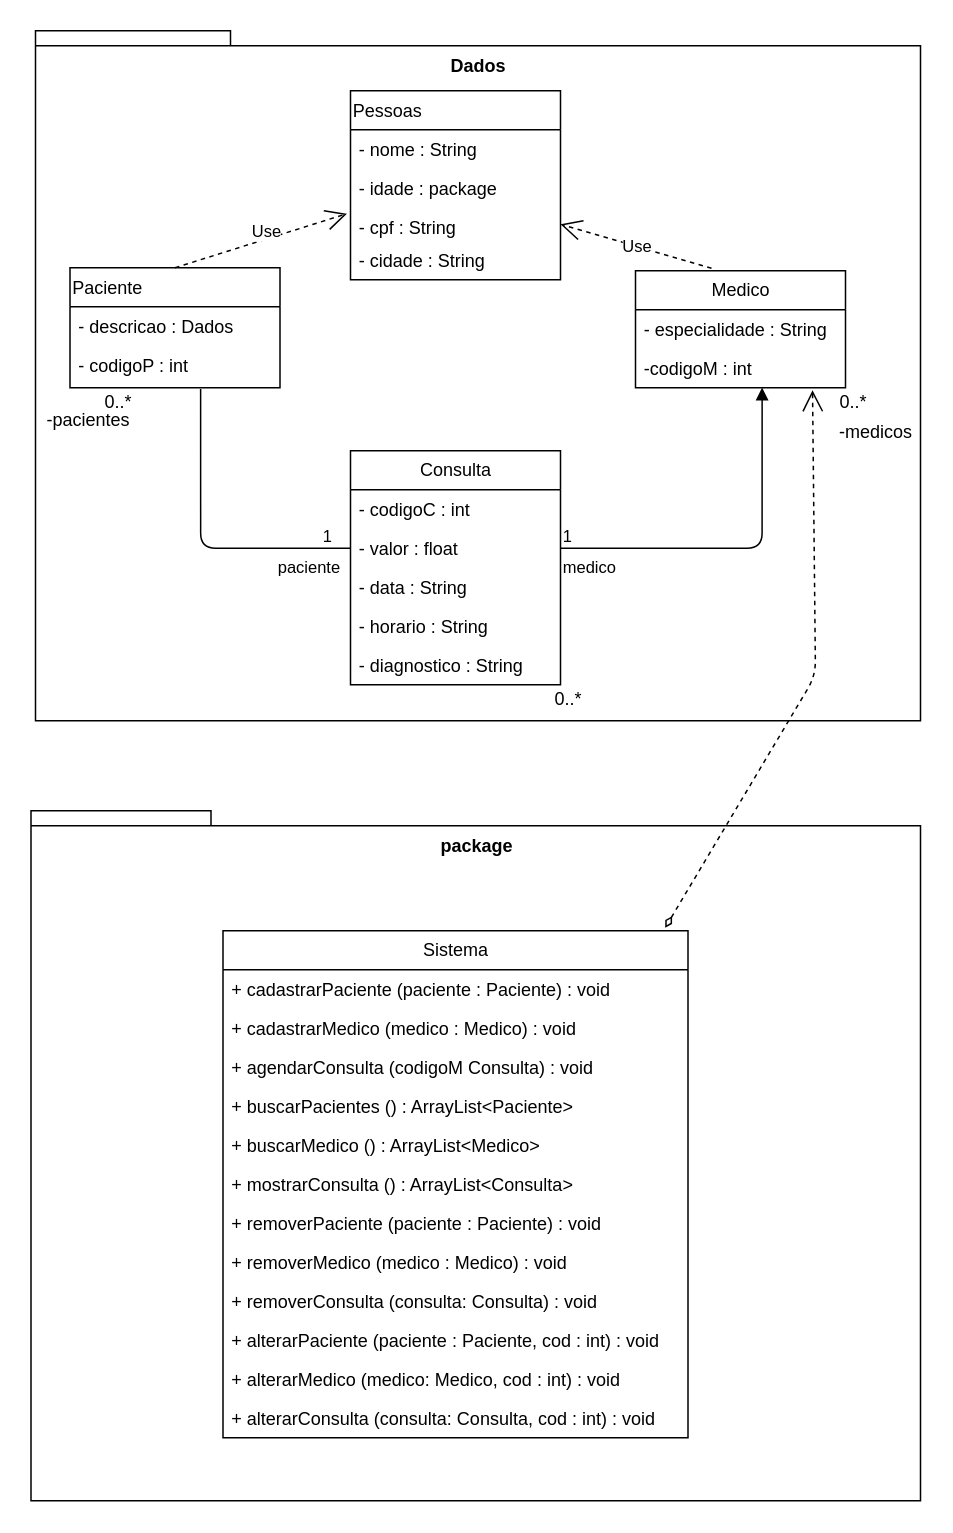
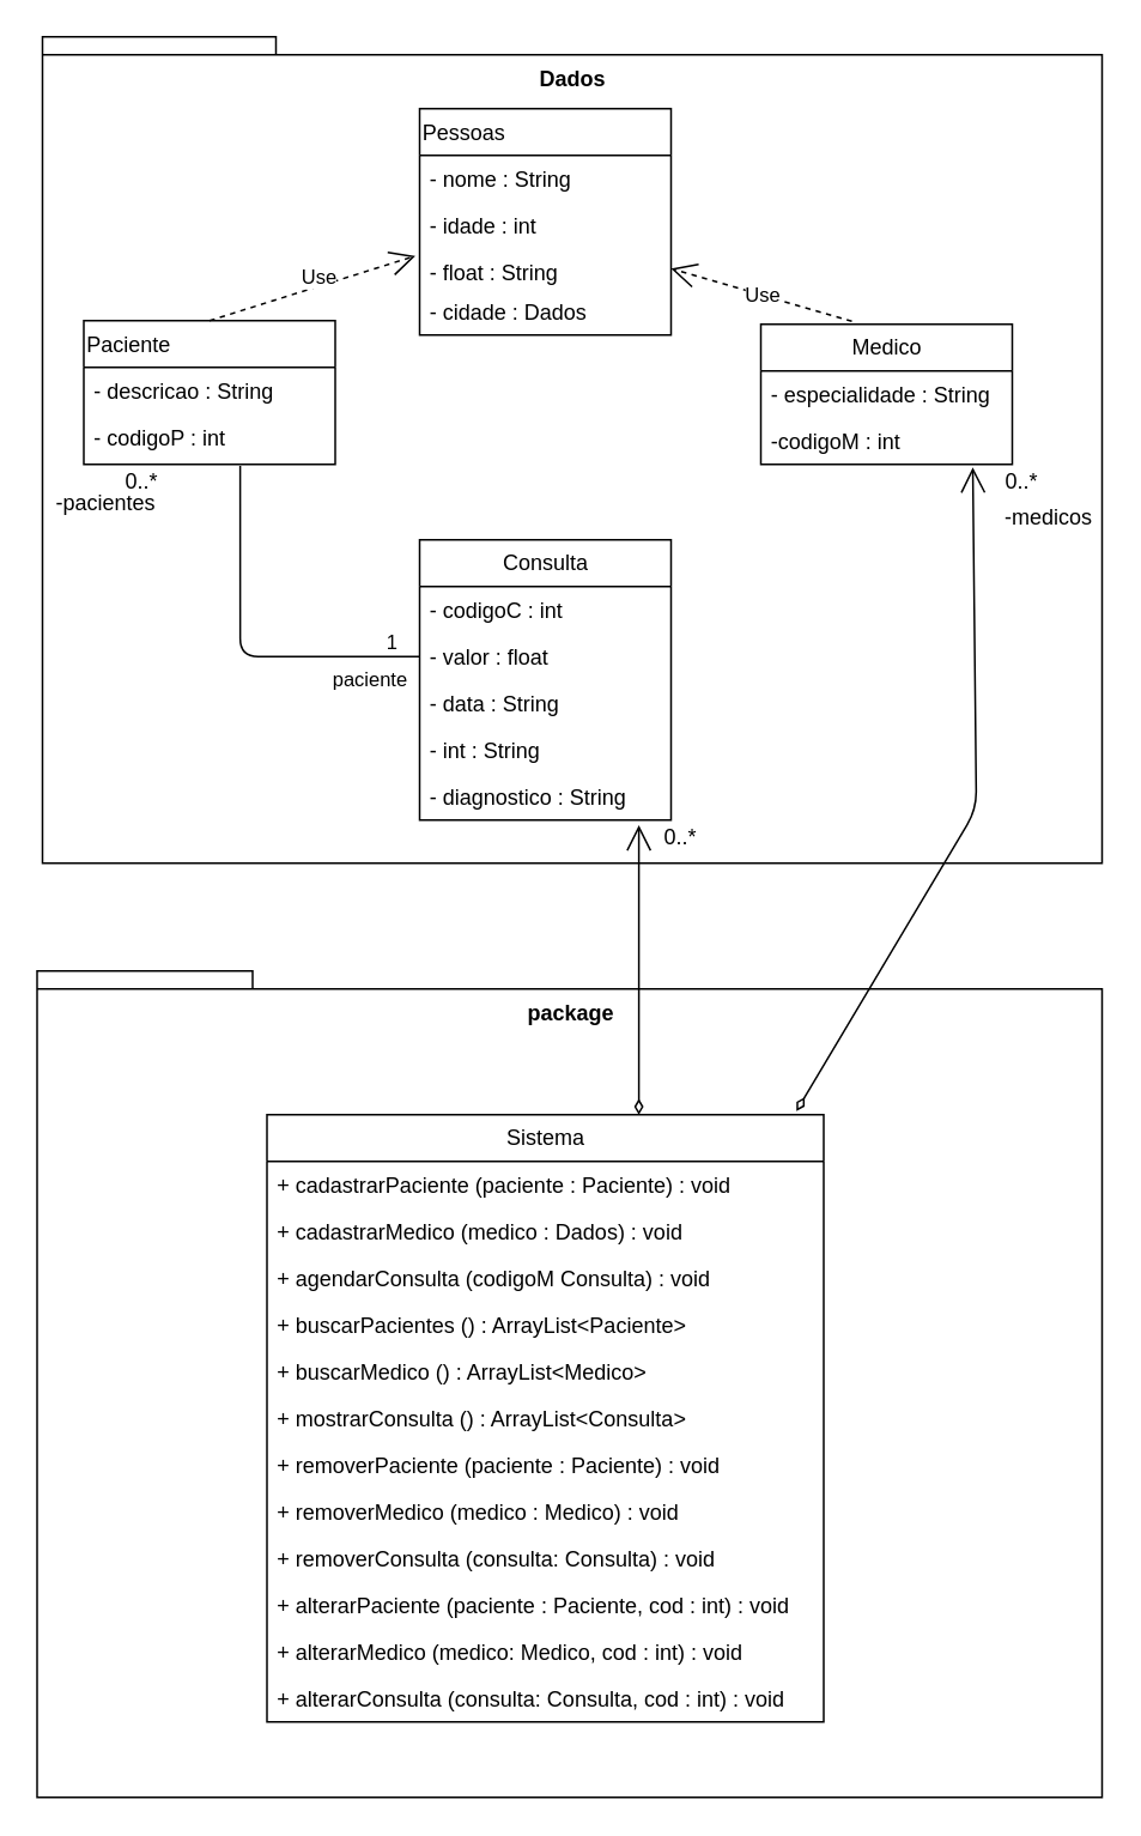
  <mxCell id="0" />
  <mxCell id="1" parent="0" />
  <mxCell id="2" value="&lt;div&gt;&lt;span&gt;Dados&lt;/span&gt;&lt;/div&gt;" style="shape=folder;fontStyle=1;spacingTop=10;tabWidth=130;tabHeight=10;tabPosition=left;labelPosition=center;verticalLabelPosition=middle;align=center;verticalAlign=top;textDirection=ltr;html=1;" vertex="1" parent="1"><mxGeometry x="23" y="20" width="590" height="460" as="geometry" /></mxCell>
  <mxCell id="3" value="Use" style="endArrow=open;endSize=12;dashed=1;html=1;verticalAlign=top;entryX=-0.017;entryY=0.18;entryDx=0;entryDy=0;entryPerimeter=0;exitX=0.5;exitY=0;exitDx=0;exitDy=0;" edge="1" parent="1" source="11" target="9"><mxGeometry x="0.141" y="17" width="160" relative="1" as="geometry"><mxPoint x="483" y="200" as="sourcePoint" /><mxPoint x="323" y="200" as="targetPoint" /><mxPoint as="offset" /></mxGeometry></mxCell>
  <mxCell id="4" value="Use" style="endArrow=open;endSize=12;dashed=1;html=1;exitX=0.362;exitY=-0.021;exitDx=0;exitDy=0;exitPerimeter=0;entryX=1;entryY=0.5;entryDx=0;entryDy=0;" edge="1" parent="1" source="14" target="9"><mxGeometry width="160" relative="1" as="geometry"><mxPoint x="323" y="280" as="sourcePoint" /><mxPoint x="483" y="280" as="targetPoint" /></mxGeometry></mxCell>
  <mxCell id="5" value="package" style="shape=folder;fontStyle=1;spacingTop=10;tabWidth=120;tabHeight=10;tabPosition=left;html=1;align=center;verticalAlign=top;" vertex="1" parent="1"><mxGeometry x="20" y="540" width="593" height="460" as="geometry" /></mxCell>
  <mxCell id="6" value="Pessoas" style="swimlane;fontStyle=0;childLayout=stackLayout;horizontal=1;startSize=26;fillColor=none;horizontalStack=0;resizeParent=1;resizeParentMax=0;resizeLast=0;collapsible=1;marginBottom=0;align=left;html=1;verticalAlign=top;" vertex="1" parent="1"><mxGeometry x="233" y="60" width="140" height="126" as="geometry" /></mxCell>
  <mxCell id="7" value="- nome : String" style="text;strokeColor=none;fillColor=none;align=left;verticalAlign=top;spacingLeft=4;spacingRight=4;overflow=hidden;rotatable=0;points=[[0,0.5],[1,0.5]];portConstraint=eastwest;" vertex="1" parent="6"><mxGeometry y="26" width="140" height="26" as="geometry" /></mxCell>
- <mxCell id="8" value="- idade : package" style="text;strokeColor=none;fillColor=none;align=left;verticalAlign=top;spacingLeft=4;spacingRight=4;overflow=hidden;rotatable=0;points=[[0,0.5],[1,0.5]];portConstraint=eastwest;" vertex="1" parent="6"><mxGeometry y="52" width="140" height="26" as="geometry" /></mxCell>
- <mxCell id="9" value="- cpf : String&#10;" style="text;strokeColor=none;fillColor=none;align=left;verticalAlign=top;spacingLeft=4;spacingRight=4;overflow=hidden;rotatable=0;points=[[0,0.5],[1,0.5]];portConstraint=eastwest;" vertex="1" parent="6"><mxGeometry y="78" width="140" height="22" as="geometry" /></mxCell>
- <mxCell id="10" value="- cidade : String" style="text;strokeColor=none;fillColor=none;align=left;verticalAlign=top;spacingLeft=4;spacingRight=4;overflow=hidden;rotatable=0;points=[[0,0.5],[1,0.5]];portConstraint=eastwest;html=1;" vertex="1" parent="6"><mxGeometry y="100" width="140" height="26" as="geometry" /></mxCell>
+ <mxCell id="8" value="- idade : int" style="text;strokeColor=none;fillColor=none;align=left;verticalAlign=top;spacingLeft=4;spacingRight=4;overflow=hidden;rotatable=0;points=[[0,0.5],[1,0.5]];portConstraint=eastwest;" vertex="1" parent="6"><mxGeometry y="52" width="140" height="26" as="geometry" /></mxCell>
+ <mxCell id="9" value="- float : String&#10;" style="text;strokeColor=none;fillColor=none;align=left;verticalAlign=top;spacingLeft=4;spacingRight=4;overflow=hidden;rotatable=0;points=[[0,0.5],[1,0.5]];portConstraint=eastwest;" vertex="1" parent="6"><mxGeometry y="78" width="140" height="22" as="geometry" /></mxCell>
+ <mxCell id="10" value="- cidade : Dados" style="text;strokeColor=none;fillColor=none;align=left;verticalAlign=top;spacingLeft=4;spacingRight=4;overflow=hidden;rotatable=0;points=[[0,0.5],[1,0.5]];portConstraint=eastwest;html=1;" vertex="1" parent="6"><mxGeometry y="100" width="140" height="26" as="geometry" /></mxCell>
  <mxCell id="11" value="Paciente" style="swimlane;fontStyle=0;childLayout=stackLayout;horizontal=1;startSize=26;fillColor=none;horizontalStack=0;resizeParent=1;resizeParentMax=0;resizeLast=0;collapsible=1;marginBottom=0;align=left;html=1;verticalAlign=top;" vertex="1" parent="1"><mxGeometry x="46" y="178" width="140" height="80" as="geometry" /></mxCell>
- <mxCell id="12" value="- descricao : Dados" style="text;strokeColor=none;fillColor=none;align=left;verticalAlign=top;spacingLeft=4;spacingRight=4;overflow=hidden;rotatable=0;points=[[0,0.5],[1,0.5]];portConstraint=eastwest;" vertex="1" parent="11"><mxGeometry y="26" width="140" height="26" as="geometry" /></mxCell>
+ <mxCell id="12" value="- descricao : String" style="text;strokeColor=none;fillColor=none;align=left;verticalAlign=top;spacingLeft=4;spacingRight=4;overflow=hidden;rotatable=0;points=[[0,0.5],[1,0.5]];portConstraint=eastwest;" vertex="1" parent="11"><mxGeometry y="26" width="140" height="26" as="geometry" /></mxCell>
  <mxCell id="13" value="- codigoP : int" style="text;strokeColor=none;fillColor=none;align=left;verticalAlign=top;spacingLeft=4;spacingRight=4;overflow=hidden;rotatable=0;points=[[0,0.5],[1,0.5]];portConstraint=eastwest;" vertex="1" parent="11"><mxGeometry y="52" width="140" height="28" as="geometry" /></mxCell>
  <mxCell id="14" value="Medico" style="swimlane;fontStyle=0;childLayout=stackLayout;horizontal=1;startSize=26;fillColor=none;horizontalStack=0;resizeParent=1;resizeParentMax=0;resizeLast=0;collapsible=1;marginBottom=0;align=center;html=1;" vertex="1" parent="1"><mxGeometry x="423" y="180" width="140" height="78" as="geometry" /></mxCell>
  <mxCell id="15" value="- especialidade : String" style="text;strokeColor=none;fillColor=none;align=left;verticalAlign=top;spacingLeft=4;spacingRight=4;overflow=hidden;rotatable=0;points=[[0,0.5],[1,0.5]];portConstraint=eastwest;" vertex="1" parent="14"><mxGeometry y="26" width="140" height="26" as="geometry" /></mxCell>
  <mxCell id="16" value="-codigoM : int" style="text;strokeColor=none;fillColor=none;align=left;verticalAlign=top;spacingLeft=4;spacingRight=4;overflow=hidden;rotatable=0;points=[[0,0.5],[1,0.5]];portConstraint=eastwest;" vertex="1" parent="14"><mxGeometry y="52" width="140" height="26" as="geometry" /></mxCell>
  <mxCell id="17" value="Consulta" style="swimlane;fontStyle=0;childLayout=stackLayout;horizontal=1;startSize=26;fillColor=none;horizontalStack=0;resizeParent=1;resizeParentMax=0;resizeLast=0;collapsible=1;marginBottom=0;align=center;html=1;" vertex="1" parent="1"><mxGeometry x="233" y="300" width="140" height="156" as="geometry" /></mxCell>
  <mxCell id="18" value="- codigoC : int" style="text;strokeColor=none;fillColor=none;align=left;verticalAlign=top;spacingLeft=4;spacingRight=4;overflow=hidden;rotatable=0;points=[[0,0.5],[1,0.5]];portConstraint=eastwest;" vertex="1" parent="17"><mxGeometry y="26" width="140" height="26" as="geometry" /></mxCell>
  <mxCell id="19" value="- valor : float" style="text;strokeColor=none;fillColor=none;align=left;verticalAlign=top;spacingLeft=4;spacingRight=4;overflow=hidden;rotatable=0;points=[[0,0.5],[1,0.5]];portConstraint=eastwest;" vertex="1" parent="17"><mxGeometry y="52" width="140" height="26" as="geometry" /></mxCell>
  <mxCell id="20" value="- data : String" style="text;strokeColor=none;fillColor=none;align=left;verticalAlign=top;spacingLeft=4;spacingRight=4;overflow=hidden;rotatable=0;points=[[0,0.5],[1,0.5]];portConstraint=eastwest;html=1;" vertex="1" parent="17"><mxGeometry y="78" width="140" height="26" as="geometry" /></mxCell>
- <mxCell id="21" value="- horario : String" style="text;strokeColor=none;fillColor=none;align=left;verticalAlign=top;spacingLeft=4;spacingRight=4;overflow=hidden;rotatable=0;points=[[0,0.5],[1,0.5]];portConstraint=eastwest;html=1;" vertex="1" parent="17"><mxGeometry y="104" width="140" height="26" as="geometry" /></mxCell>
+ <mxCell id="21" value="- int : String" style="text;strokeColor=none;fillColor=none;align=left;verticalAlign=top;spacingLeft=4;spacingRight=4;overflow=hidden;rotatable=0;points=[[0,0.5],[1,0.5]];portConstraint=eastwest;html=1;" vertex="1" parent="17"><mxGeometry y="104" width="140" height="26" as="geometry" /></mxCell>
  <mxCell id="22" value="- diagnostico : String" style="text;strokeColor=none;fillColor=none;align=left;verticalAlign=top;spacingLeft=4;spacingRight=4;overflow=hidden;rotatable=0;points=[[0,0.5],[1,0.5]];portConstraint=eastwest;" vertex="1" parent="17"><mxGeometry y="130" width="140" height="26" as="geometry" /></mxCell>
  <mxCell id="23" value="paciente" style="endArrow=none;endFill=1;html=1;edgeStyle=orthogonalEdgeStyle;align=left;verticalAlign=top;exitX=0;exitY=0.5;exitDx=0;exitDy=0;entryX=0.622;entryY=1.029;entryDx=0;entryDy=0;entryPerimeter=0;" edge="1" parent="1" source="19" target="13"><mxGeometry x="-0.515" relative="1" as="geometry"><mxPoint x="293" y="250" as="sourcePoint" /><mxPoint x="453" y="250" as="targetPoint" /><mxPoint as="offset" /></mxGeometry></mxCell>
  <mxCell id="24" value="1" style="edgeLabel;resizable=0;html=1;align=left;verticalAlign=bottom;" connectable="0" vertex="1" parent="23"><mxGeometry x="-1" relative="1" as="geometry"><mxPoint x="-20" as="offset" /></mxGeometry></mxCell>
- <mxCell id="25" value="medico" style="endArrow=block;endFill=1;html=1;edgeStyle=orthogonalEdgeStyle;align=left;verticalAlign=top;exitX=1;exitY=0.5;exitDx=0;exitDy=0;entryX=0.603;entryY=0.995;entryDx=0;entryDy=0;entryPerimeter=0;" edge="1" parent="1" source="19" target="16"><mxGeometry x="-1" relative="1" as="geometry"><mxPoint x="303" y="360" as="sourcePoint" /><mxPoint x="463" y="360" as="targetPoint" /></mxGeometry></mxCell>
- <mxCell id="26" value="1" style="edgeLabel;resizable=0;html=1;align=left;verticalAlign=bottom;" connectable="0" vertex="1" parent="25"><mxGeometry x="-1" relative="1" as="geometry" /></mxCell>
  <mxCell id="27" value="Sistema" style="swimlane;fontStyle=0;childLayout=stackLayout;horizontal=1;startSize=26;fillColor=none;horizontalStack=0;resizeParent=1;resizeParentMax=0;resizeLast=0;collapsible=1;marginBottom=0;align=center;html=1;" vertex="1" parent="1"><mxGeometry x="148" y="620" width="310" height="338" as="geometry" /></mxCell>
  <mxCell id="28" value="+ cadastrarPaciente (paciente : Paciente) : void" style="text;strokeColor=none;fillColor=none;align=left;verticalAlign=top;spacingLeft=4;spacingRight=4;overflow=hidden;rotatable=0;points=[[0,0.5],[1,0.5]];portConstraint=eastwest;" vertex="1" parent="27"><mxGeometry y="26" width="310" height="26" as="geometry" /></mxCell>
- <mxCell id="29" value="+ cadastrarMedico (medico : Medico) : void" style="text;strokeColor=none;fillColor=none;align=left;verticalAlign=top;spacingLeft=4;spacingRight=4;overflow=hidden;rotatable=0;points=[[0,0.5],[1,0.5]];portConstraint=eastwest;" vertex="1" parent="27"><mxGeometry y="52" width="310" height="26" as="geometry" /></mxCell>
+ <mxCell id="29" value="+ cadastrarMedico (medico : Dados) : void" style="text;strokeColor=none;fillColor=none;align=left;verticalAlign=top;spacingLeft=4;spacingRight=4;overflow=hidden;rotatable=0;points=[[0,0.5],[1,0.5]];portConstraint=eastwest;" vertex="1" parent="27"><mxGeometry y="52" width="310" height="26" as="geometry" /></mxCell>
  <mxCell id="30" value="+ agendarConsulta (codigoM Consulta) : void" style="text;strokeColor=none;fillColor=none;align=left;verticalAlign=top;spacingLeft=4;spacingRight=4;overflow=hidden;rotatable=0;points=[[0,0.5],[1,0.5]];portConstraint=eastwest;" vertex="1" parent="27"><mxGeometry y="78" width="310" height="26" as="geometry" /></mxCell>
  <mxCell id="31" value="+ buscarPacientes () : ArrayList&amp;lt;Paciente&amp;gt;" style="text;strokeColor=none;fillColor=none;align=left;verticalAlign=top;spacingLeft=4;spacingRight=4;overflow=hidden;rotatable=0;points=[[0,0.5],[1,0.5]];portConstraint=eastwest;html=1;" vertex="1" parent="27"><mxGeometry y="104" width="310" height="26" as="geometry" /></mxCell>
  <mxCell id="32" value="+ buscarMedico () : ArrayList&amp;lt;Medico&amp;gt;" style="text;strokeColor=none;fillColor=none;align=left;verticalAlign=top;spacingLeft=4;spacingRight=4;overflow=hidden;rotatable=0;points=[[0,0.5],[1,0.5]];portConstraint=eastwest;html=1;" vertex="1" parent="27"><mxGeometry y="130" width="310" height="26" as="geometry" /></mxCell>
  <mxCell id="33" value="+ mostrarConsulta () : ArrayList&amp;lt;Consulta&amp;gt;" style="text;strokeColor=none;fillColor=none;align=left;verticalAlign=top;spacingLeft=4;spacingRight=4;overflow=hidden;rotatable=0;points=[[0,0.5],[1,0.5]];portConstraint=eastwest;html=1;" vertex="1" parent="27"><mxGeometry y="156" width="310" height="26" as="geometry" /></mxCell>
  <mxCell id="34" value="+ removerPaciente (paciente : Paciente) : void" style="text;strokeColor=none;fillColor=none;align=left;verticalAlign=top;spacingLeft=4;spacingRight=4;overflow=hidden;rotatable=0;points=[[0,0.5],[1,0.5]];portConstraint=eastwest;html=1;" vertex="1" parent="27"><mxGeometry y="182" width="310" height="26" as="geometry" /></mxCell>
  <mxCell id="35" value="+ removerMedico (medico : Medico) : void" style="text;strokeColor=none;fillColor=none;align=left;verticalAlign=top;spacingLeft=4;spacingRight=4;overflow=hidden;rotatable=0;points=[[0,0.5],[1,0.5]];portConstraint=eastwest;html=1;" vertex="1" parent="27"><mxGeometry y="208" width="310" height="26" as="geometry" /></mxCell>
  <mxCell id="36" value="+ removerConsulta (consulta: Consulta) : void" style="text;strokeColor=none;fillColor=none;align=left;verticalAlign=top;spacingLeft=4;spacingRight=4;overflow=hidden;rotatable=0;points=[[0,0.5],[1,0.5]];portConstraint=eastwest;html=1;" vertex="1" parent="27"><mxGeometry y="234" width="310" height="26" as="geometry" /></mxCell>
  <mxCell id="37" value="+ alterarPaciente (paciente : Paciente, cod : int) : void" style="text;strokeColor=none;fillColor=none;align=left;verticalAlign=top;spacingLeft=4;spacingRight=4;overflow=hidden;rotatable=0;points=[[0,0.5],[1,0.5]];portConstraint=eastwest;html=1;" vertex="1" parent="27"><mxGeometry y="260" width="310" height="26" as="geometry" /></mxCell>
  <mxCell id="38" value="+ alterarMedico (medico: Medico, cod : int) : void" style="text;strokeColor=none;fillColor=none;align=left;verticalAlign=top;spacingLeft=4;spacingRight=4;overflow=hidden;rotatable=0;points=[[0,0.5],[1,0.5]];portConstraint=eastwest;html=1;" vertex="1" parent="27"><mxGeometry y="286" width="310" height="26" as="geometry" /></mxCell>
  <mxCell id="39" value="+ alterarConsulta (consulta: Consulta, cod : int) : void" style="text;strokeColor=none;fillColor=none;align=left;verticalAlign=top;spacingLeft=4;spacingRight=4;overflow=hidden;rotatable=0;points=[[0,0.5],[1,0.5]];portConstraint=eastwest;html=1;" vertex="1" parent="27"><mxGeometry y="312" width="310" height="26" as="geometry" /></mxCell>
+ <mxCell id="40" value="" style="endArrow=open;endFill=1;endSize=12;html=1;strokeWidth=1;startArrow=diamondThin;startFill=0;exitX=0.668;exitY=0;exitDx=0;exitDy=0;exitPerimeter=0;entryX=0.872;entryY=1.109;entryDx=0;entryDy=0;entryPerimeter=0;" edge="1" parent="1" source="27" target="22"><mxGeometry width="160" relative="1" as="geometry"><mxPoint x="373" y="600" as="sourcePoint" /><mxPoint x="533" y="600" as="targetPoint" /></mxGeometry></mxCell>
  <mxCell id="41" value="0..*" style="text;html=1;align=center;verticalAlign=middle;resizable=0;points=[];autosize=1;" vertex="1" parent="1"><mxGeometry x="363" y="456" width="30" height="20" as="geometry" /></mxCell>
- <mxCell id="42" value="" style="endArrow=open;endFill=1;endSize=12;html=1;strokeWidth=1;startArrow=diamondThin;startFill=0;exitX=0.951;exitY=-0.006;exitDx=0;exitDy=0;exitPerimeter=0;entryX=0.843;entryY=1.062;entryDx=0;entryDy=0;entryPerimeter=0;dashed=1;" edge="1" parent="1" source="27" target="16"><mxGeometry width="160" relative="1" as="geometry"><mxPoint x="365.08" y="630" as="sourcePoint" /><mxPoint x="493" y="370" as="targetPoint" /><Array as="points"><mxPoint x="543" y="450" /></Array></mxGeometry></mxCell>
+ <mxCell id="42" value="" style="endArrow=open;endFill=1;endSize=12;html=1;strokeWidth=1;startArrow=diamondThin;startFill=0;exitX=0.951;exitY=-0.006;exitDx=0;exitDy=0;exitPerimeter=0;entryX=0.843;entryY=1.062;entryDx=0;entryDy=0;entryPerimeter=0;" edge="1" parent="1" source="27" target="16"><mxGeometry width="160" relative="1" as="geometry"><mxPoint x="365.08" y="630" as="sourcePoint" /><mxPoint x="493" y="370" as="targetPoint" /><Array as="points"><mxPoint x="543" y="450" /></Array></mxGeometry></mxCell>
  <mxCell id="43" value="0..*" style="text;html=1;align=center;verticalAlign=middle;resizable=0;points=[];autosize=1;" vertex="1" parent="1"><mxGeometry x="553" y="258" width="30" height="20" as="geometry" /></mxCell>
  <mxCell id="44" value="0..*" style="text;html=1;align=center;verticalAlign=middle;resizable=0;points=[];autosize=1;" vertex="1" parent="1"><mxGeometry x="63" y="258" width="30" height="20" as="geometry" /></mxCell>
  <mxCell id="45" value="-medicos" style="text;html=1;align=center;verticalAlign=middle;resizable=0;points=[];autosize=1;rotation=0;" vertex="1" parent="1"><mxGeometry x="553" y="278" width="60" height="20" as="geometry" /></mxCell>
  <mxCell id="46" value="-pacientes" style="text;html=1;align=center;verticalAlign=middle;resizable=0;points=[];autosize=1;" vertex="1" parent="1"><mxGeometry x="23" y="270" width="70" height="20" as="geometry" /></mxCell>
